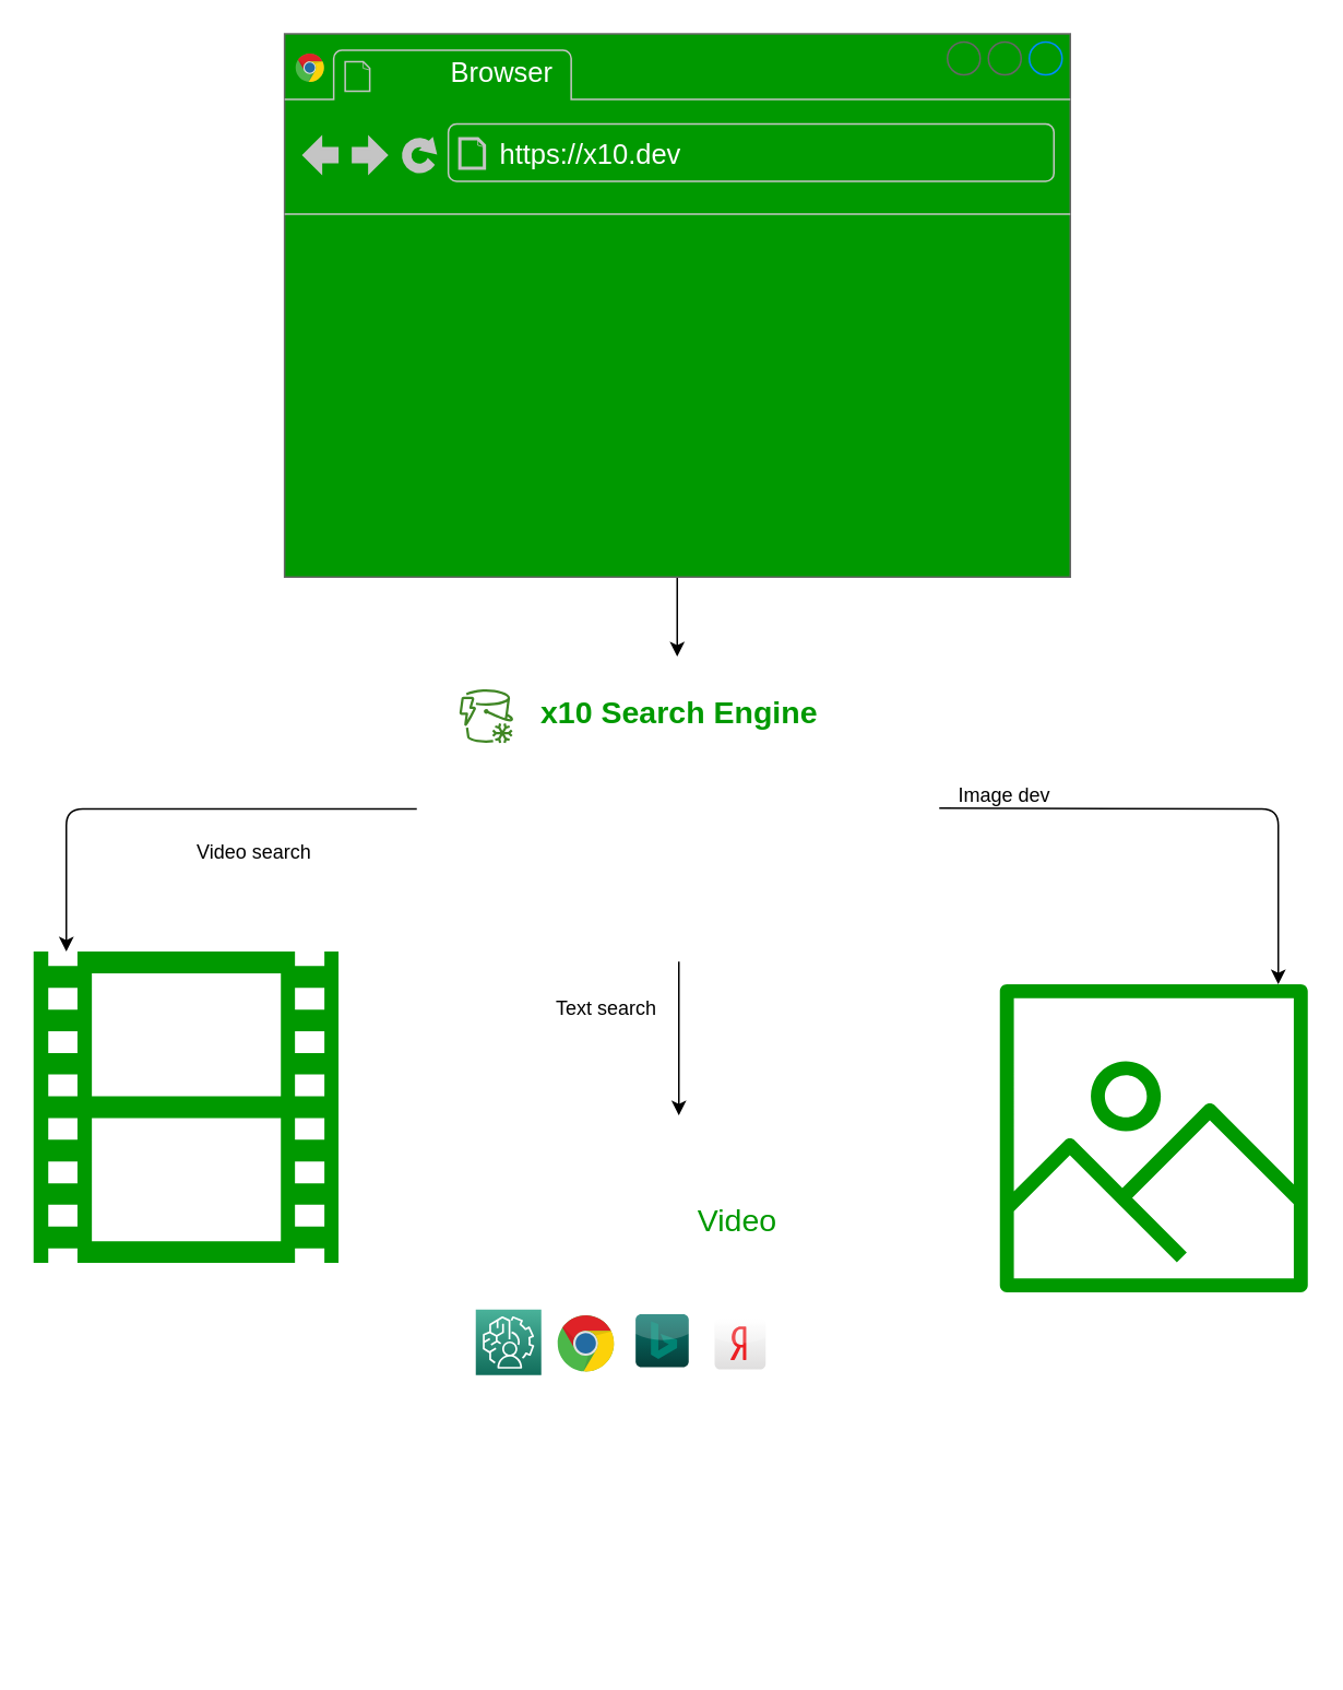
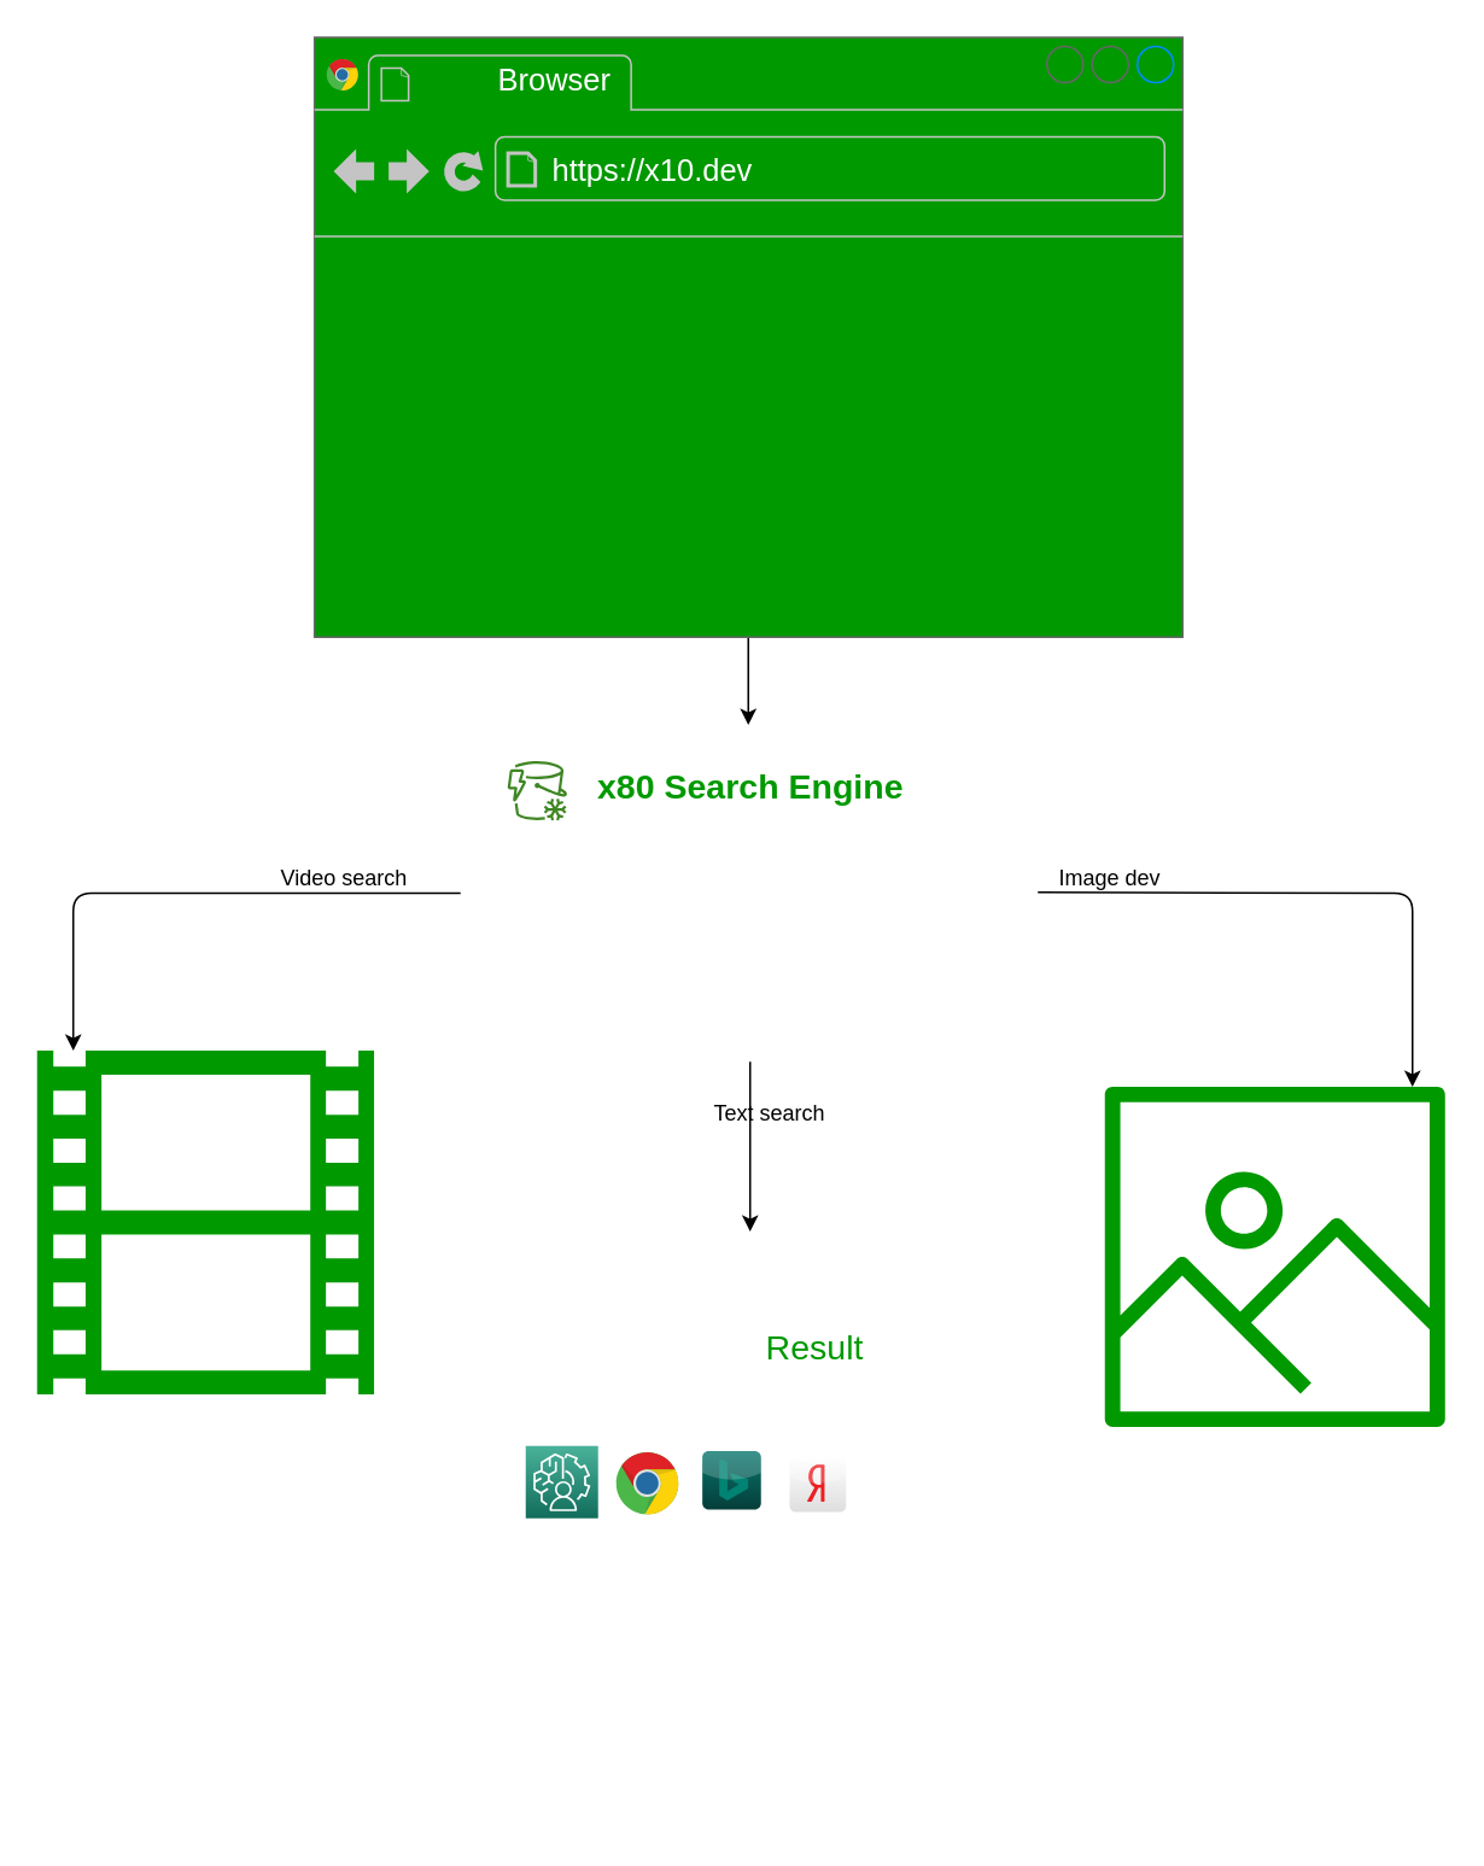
  <mxCell id="0" />
  <mxCell id="1" parent="0" />
- <mxCell id="2" value="&lt;font size=&quot;1&quot; color=&quot;#009900&quot;&gt;&lt;b style=&quot;font-size: 19px;&quot;&gt;&lt;br&gt;x10 Search Engine&lt;/b&gt;&lt;/font&gt;" style="html=1;strokeColor=none;fillColor=#FFFFFF;labelPosition=center;verticalLabelPosition=middle;verticalAlign=top;align=center;fontSize=12;outlineConnect=0;spacingTop=-6;fontColor=#FFFFFF;sketch=0;shape=mxgraph.sitemap.search;" parent="1" vertex="1"><mxGeometry x="254" y="400" width="319" height="186.09" as="geometry" /></mxCell>
+ <mxCell id="2" value="&lt;font size=&quot;1&quot; color=&quot;#009900&quot;&gt;&lt;b style=&quot;font-size: 19px;&quot;&gt;&lt;br&gt;x80 Search Engine&lt;/b&gt;&lt;/font&gt;" style="html=1;strokeColor=none;fillColor=#FFFFFF;labelPosition=center;verticalLabelPosition=middle;verticalAlign=top;align=center;fontSize=12;outlineConnect=0;spacingTop=-6;fontColor=#FFFFFF;sketch=0;shape=mxgraph.sitemap.search;" parent="1" vertex="1"><mxGeometry x="254" y="400" width="319" height="186.09" as="geometry" /></mxCell>
  <mxCell id="3" value="" style="endArrow=classic;html=1;fontColor=#3333FF;" parent="1" edge="1"><mxGeometry width="50" height="50" relative="1" as="geometry"><mxPoint x="413" y="349.2" as="sourcePoint" /><mxPoint x="413" y="400" as="targetPoint" /></mxGeometry></mxCell>
  <mxCell id="4" value="" style="endArrow=classic;html=1;fontColor=#3333FF;exitX=0;exitY=0.5;exitDx=0;exitDy=0;exitPerimeter=0;" parent="1" edge="1" source="2"><mxGeometry width="50" height="50" relative="1" as="geometry"><mxPoint x="184" y="492.54" as="sourcePoint" /><mxPoint x="40" y="580" as="targetPoint" /><Array as="points"><mxPoint x="40" y="493" /></Array></mxGeometry></mxCell>
  <mxCell id="5" value="" style="endArrow=classic;html=1;fontColor=#3333FF;" parent="1" edge="1"><mxGeometry width="50" height="50" relative="1" as="geometry"><mxPoint x="573" y="492.54" as="sourcePoint" /><mxPoint x="780" y="600" as="targetPoint" /><Array as="points"><mxPoint x="780" y="493" /></Array></mxGeometry></mxCell>
  <mxCell id="6" value="" style="endArrow=classic;html=1;fontColor=#3333FF;" parent="1" edge="1"><mxGeometry width="50" height="50" relative="1" as="geometry"><mxPoint x="414" y="586.09" as="sourcePoint" /><mxPoint x="414" y="680" as="targetPoint" /></mxGeometry></mxCell>
- <mxCell id="7" value="Video search" style="text;html=1;strokeColor=none;fillColor=none;align=center;verticalAlign=middle;whiteSpace=wrap;rounded=0;" vertex="1" parent="1"><mxGeometry x="115" y="505" width="80" height="30" as="geometry" /></mxCell>
+ <mxCell id="7" value="Video search" style="text;html=1;strokeColor=none;fillColor=none;align=center;verticalAlign=middle;whiteSpace=wrap;rounded=0;" vertex="1" parent="1"><mxGeometry x="150" y="470" width="80" height="30" as="geometry" /></mxCell>
  <mxCell id="8" value="Image dev" style="text;html=1;strokeColor=none;fillColor=none;align=center;verticalAlign=middle;whiteSpace=wrap;rounded=0;" vertex="1" parent="1"><mxGeometry x="573" y="470" width="80" height="30" as="geometry" /></mxCell>
- <mxCell id="9" value="Text search" style="text;html=1;strokeColor=none;fillColor=none;align=center;verticalAlign=middle;whiteSpace=wrap;rounded=0;" vertex="1" parent="1"><mxGeometry x="330" y="600" width="80" height="30" as="geometry" /></mxCell>
+ <mxCell id="9" value="Text search" style="text;html=1;strokeColor=none;fillColor=none;align=center;verticalAlign=middle;whiteSpace=wrap;rounded=0;" vertex="1" parent="1"><mxGeometry x="385" y="600" width="80" height="30" as="geometry" /></mxCell>
  <mxCell id="10" value="" style="sketch=0;pointerEvents=1;shadow=0;dashed=0;html=1;strokeColor=none;fillColor=#FFFFFF;labelPosition=center;verticalLabelPosition=bottom;verticalAlign=top;outlineConnect=0;align=center;shape=mxgraph.office.concepts.web_page;" vertex="1" parent="1"><mxGeometry x="262" y="680" width="304" height="328.32" as="geometry" /></mxCell>
  <mxCell id="11" value="" style="dashed=0;outlineConnect=0;html=1;align=center;labelPosition=center;verticalLabelPosition=bottom;verticalAlign=top;shape=mxgraph.weblogos.chrome;fontColor=#3333FF;" vertex="1" parent="1"><mxGeometry x="340" y="801.95" width="34.8" height="35.08" as="geometry" /></mxCell>
  <mxCell id="12" value="" style="dashed=0;outlineConnect=0;html=1;align=center;labelPosition=center;verticalLabelPosition=bottom;verticalAlign=top;shape=mxgraph.webicons.bing;fillColor=#0A776E;gradientColor=#053D39;fontColor=#3333FF;" vertex="1" parent="1"><mxGeometry x="387.6" y="801.34" width="32.4" height="32.4" as="geometry" /></mxCell>
  <mxCell id="13" value="" style="dashed=0;outlineConnect=0;html=1;align=center;labelPosition=center;verticalLabelPosition=bottom;verticalAlign=top;shape=mxgraph.webicons.yandex;gradientColor=#DFDEDE;fontColor=#3333FF;" vertex="1" parent="1"><mxGeometry x="435.83" y="803.91" width="31.17" height="31.17" as="geometry" /></mxCell>
  <mxCell id="14" value="" style="sketch=0;outlineConnect=0;fontColor=#232F3E;gradientColor=none;fillColor=#3F8624;strokeColor=none;dashed=0;verticalLabelPosition=bottom;verticalAlign=top;align=center;html=1;fontSize=12;fontStyle=0;aspect=fixed;pointerEvents=1;shape=mxgraph.aws4.simple_storage_service_s3_glacier_instant_retrieval;" vertex="1" parent="1"><mxGeometry x="280" y="420" width="32.83" height="32.83" as="geometry" /></mxCell>
- <mxCell id="15" value="Video" style="text;html=1;strokeColor=none;fillColor=none;align=center;verticalAlign=middle;whiteSpace=wrap;rounded=0;fontSize=19;fontColor=#009900;" vertex="1" parent="1"><mxGeometry x="420" y="730" width="60" height="30" as="geometry" /></mxCell>
+ <mxCell id="15" value="Result" style="text;html=1;strokeColor=none;fillColor=none;align=center;verticalAlign=middle;whiteSpace=wrap;rounded=0;fontSize=19;fontColor=#009900;" vertex="1" parent="1"><mxGeometry x="420" y="730" width="60" height="30" as="geometry" /></mxCell>
  <mxCell id="16" value="" style="sketch=0;aspect=fixed;pointerEvents=1;shadow=0;dashed=0;html=1;strokeColor=none;labelPosition=center;verticalLabelPosition=bottom;verticalAlign=top;align=center;fillColor=#009900;shape=mxgraph.mscae.general.video;fontSize=19;fontColor=#009900;" vertex="1" parent="1"><mxGeometry x="20" y="580" width="186.2" height="190" as="geometry" /></mxCell>
  <mxCell id="17" value="" style="sketch=0;outlineConnect=0;fontColor=#232F3E;gradientColor=none;fillColor=#009900;strokeColor=none;dashed=0;verticalLabelPosition=bottom;verticalAlign=top;align=center;html=1;fontSize=12;fontStyle=0;aspect=fixed;pointerEvents=1;shape=mxgraph.aws4.container_registry_image;" vertex="1" parent="1"><mxGeometry x="610" y="600" width="188" height="188" as="geometry" /></mxCell>
  <mxCell id="18" value="" style="strokeWidth=1;shadow=0;dashed=0;align=center;html=1;shape=mxgraph.mockup.containers.browserWindow;rSize=0;strokeColor=#666666;strokeColor2=#008cff;strokeColor3=#c4c4c4;mainText=,;recursiveResize=0;fontSize=19;fontColor=#009900;fillColor=#009900;" vertex="1" parent="1"><mxGeometry x="173.26" y="20" width="479.74" height="331.45" as="geometry" /></mxCell>
  <mxCell id="19" value="&lt;font color=&quot;#ffffff&quot;&gt;Browser&lt;/font&gt;" style="strokeWidth=1;shadow=0;dashed=0;align=center;html=1;shape=mxgraph.mockup.containers.anchor;fontSize=17;fontColor=#666666;align=left;fillColor=#009900;" vertex="1" parent="18"><mxGeometry x="100" y="12" width="110" height="26" as="geometry" /></mxCell>
  <mxCell id="20" value="&lt;font color=&quot;#ffffff&quot;&gt;https://x10.dev&lt;/font&gt;" style="strokeWidth=1;shadow=0;dashed=0;align=center;html=1;shape=mxgraph.mockup.containers.anchor;rSize=0;fontSize=17;fontColor=#666666;align=left;fillColor=#009900;" vertex="1" parent="18"><mxGeometry x="130" y="60" width="170" height="30" as="geometry" /></mxCell>
  <mxCell id="21" value="" style="dashed=0;outlineConnect=0;html=1;align=center;labelPosition=center;verticalLabelPosition=bottom;verticalAlign=top;shape=mxgraph.weblogos.chrome;fontSize=19;fontColor=#FFFFFF;fillColor=#009900;" vertex="1" parent="18"><mxGeometry x="6.74" y="12" width="17.54" height="17.68" as="geometry" /></mxCell>
  <mxCell id="22" value="" style="sketch=0;points=[[0,0,0],[0.25,0,0],[0.5,0,0],[0.75,0,0],[1,0,0],[0,1,0],[0.25,1,0],[0.5,1,0],[0.75,1,0],[1,1,0],[0,0.25,0],[0,0.5,0],[0,0.75,0],[1,0.25,0],[1,0.5,0],[1,0.75,0]];outlineConnect=0;fontColor=#232F3E;gradientColor=#4AB29A;gradientDirection=north;fillColor=#116D5B;strokeColor=#ffffff;dashed=0;verticalLabelPosition=bottom;verticalAlign=top;align=center;html=1;fontSize=12;fontStyle=0;aspect=fixed;shape=mxgraph.aws4.resourceIcon;resIcon=mxgraph.aws4.augmented_ai;" vertex="1" parent="1"><mxGeometry x="290" y="798.54" width="40" height="40" as="geometry" /></mxCell>
